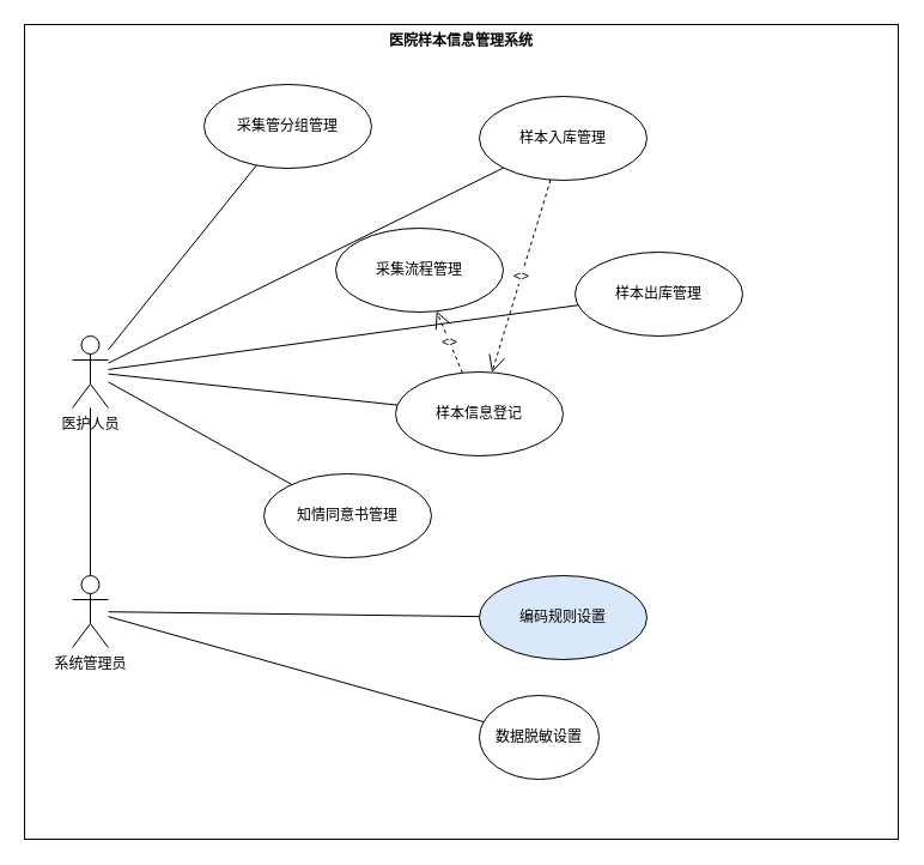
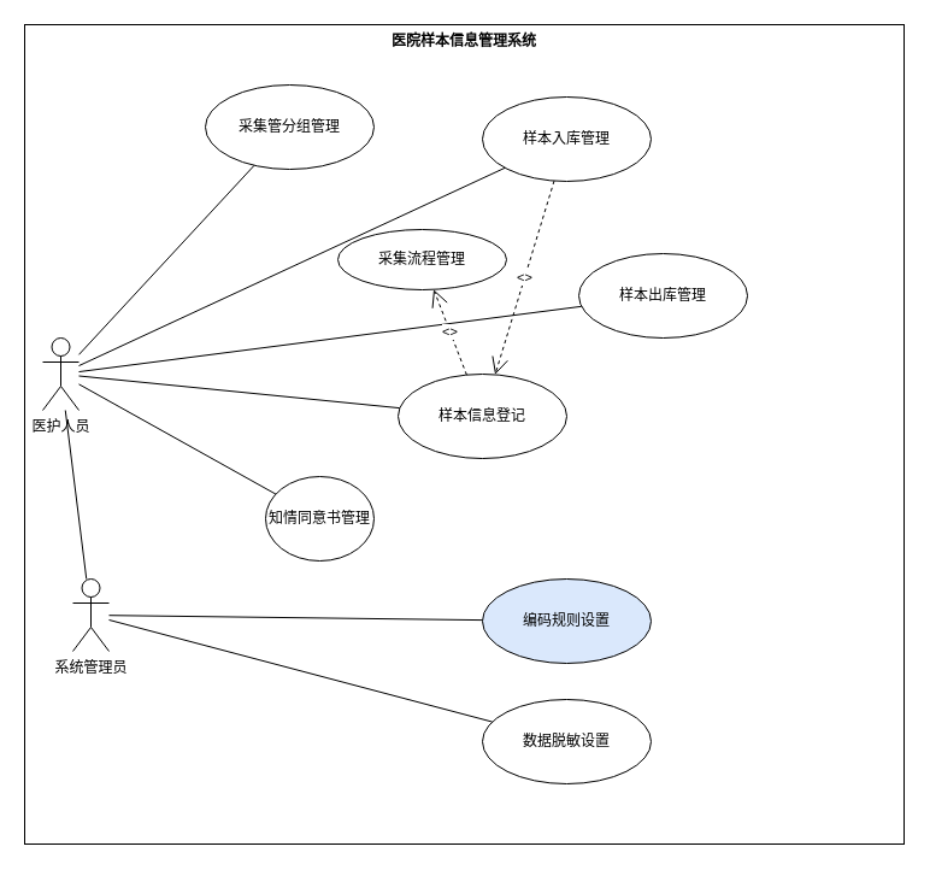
  <mxCell id="0" />
  <mxCell id="1" parent="0" />
  <mxCell id="2" value="医院样本信息管理系统" style="shape=rectangle;html=1;verticalAlign=top;fontStyle=1;whiteSpace=wrap;align=center;" parent="1" vertex="1"><mxGeometry x="20" y="20" width="730" height="680" as="geometry" /></mxCell>
  <mxCell id="3" value="采集管分组管理" style="ellipse;whiteSpace=wrap;html=1;" parent="1" vertex="1"><mxGeometry x="170" y="70" width="140" height="70" as="geometry" /></mxCell>
- <mxCell id="4" value="采集流程管理" style="ellipse;whiteSpace=wrap;html=1;" parent="1" vertex="1"><mxGeometry x="280" y="190" width="140" height="70" as="geometry" /></mxCell>
+ <mxCell id="4" value="采集流程管理" style="ellipse;whiteSpace=wrap;html=1;" parent="1" vertex="1"><mxGeometry x="280" y="190" width="140" height="50" as="geometry" /></mxCell>
  <mxCell id="5" value="样本信息登记" style="ellipse;whiteSpace=wrap;html=1;" parent="1" vertex="1"><mxGeometry x="330" y="310" width="140" height="70" as="geometry" /></mxCell>
- <mxCell id="6" value="知情同意书管理" style="ellipse;whiteSpace=wrap;html=1;" parent="1" vertex="1"><mxGeometry x="220" y="395" width="140" height="70" as="geometry" /></mxCell>
+ <mxCell id="6" value="知情同意书管理" style="ellipse;whiteSpace=wrap;html=1;" parent="1" vertex="1"><mxGeometry x="220" y="395" width="90" height="70" as="geometry" /></mxCell>
  <mxCell id="7" value="样本入库管理" style="ellipse;whiteSpace=wrap;html=1;" parent="1" vertex="1"><mxGeometry x="400" y="80" width="140" height="70" as="geometry" /></mxCell>
  <mxCell id="8" value="样本出库管理" style="ellipse;whiteSpace=wrap;html=1;" parent="1" vertex="1"><mxGeometry x="480" y="210" width="140" height="70" as="geometry" /></mxCell>
  <mxCell id="9" value="编码规则设置" style="ellipse;whiteSpace=wrap;html=1;fillColor=#dae8fc;" parent="1" vertex="1"><mxGeometry x="400" y="480" width="140" height="70" as="geometry" /></mxCell>
- <mxCell id="10" value="数据脱敏设置" style="ellipse;whiteSpace=wrap;html=1;" parent="1" vertex="1"><mxGeometry x="400" y="580" width="100" height="70" as="geometry" /></mxCell>
+ <mxCell id="10" value="数据脱敏设置" style="ellipse;whiteSpace=wrap;html=1;" parent="1" vertex="1"><mxGeometry x="400" y="580" width="140" height="70" as="geometry" /></mxCell>
  <mxCell id="11" value="" style="endArrow=none;html=1;rounded=0;" parent="1" source="21" target="3" edge="1"><mxGeometry relative="1" as="geometry" /></mxCell>
  <mxCell id="12" value="" style="endArrow=none;html=1;rounded=0;" parent="1" source="21" target="22" edge="1"><mxGeometry relative="1" as="geometry" /></mxCell>
  <mxCell id="13" value="" style="endArrow=none;html=1;rounded=0;" parent="1" source="21" target="5" edge="1"><mxGeometry relative="1" as="geometry" /></mxCell>
  <mxCell id="14" value="" style="endArrow=none;html=1;rounded=0;" parent="1" source="21" target="6" edge="1"><mxGeometry relative="1" as="geometry" /></mxCell>
  <mxCell id="15" value="" style="endArrow=none;html=1;rounded=0;" parent="1" source="21" target="7" edge="1"><mxGeometry relative="1" as="geometry" /></mxCell>
  <mxCell id="16" value="" style="endArrow=none;html=1;rounded=0;" parent="1" source="21" target="8" edge="1"><mxGeometry relative="1" as="geometry" /></mxCell>
  <mxCell id="17" value="" style="endArrow=none;html=1;rounded=0;" parent="1" source="22" target="9" edge="1"><mxGeometry relative="1" as="geometry" /></mxCell>
  <mxCell id="18" value="" style="endArrow=none;html=1;rounded=0;" parent="1" source="22" target="10" edge="1"><mxGeometry relative="1" as="geometry" /></mxCell>
  <mxCell id="19" value="&lt;&lt;include&gt;&gt;" style="endArrow=open;endSize=12;dashed=1;html=1;rounded=0;" parent="1" source="5" target="4" edge="1"><mxGeometry relative="1" as="geometry" /></mxCell>
  <mxCell id="20" value="&lt;&lt;include&gt;&gt;" style="endArrow=open;endSize=12;dashed=1;html=1;rounded=0;" parent="1" source="7" target="5" edge="1"><mxGeometry relative="1" as="geometry" /></mxCell>
- <mxCell id="21" value="医护人员" style="shape=umlActor;verticalLabelPosition=bottom;verticalAlign=top;html=1;" parent="1" vertex="1"><mxGeometry x="60" y="280" width="30" height="60" as="geometry" /></mxCell>
+ <mxCell id="21" value="医护人员" style="shape=umlActor;verticalLabelPosition=bottom;verticalAlign=top;html=1;" parent="1" vertex="1"><mxGeometry x="35" y="280" width="30" height="60" as="geometry" /></mxCell>
  <mxCell id="22" value="系统管理员" style="shape=umlActor;verticalLabelPosition=bottom;verticalAlign=top;html=1;" parent="1" vertex="1"><mxGeometry x="60" y="480" width="30" height="60" as="geometry" /></mxCell>
